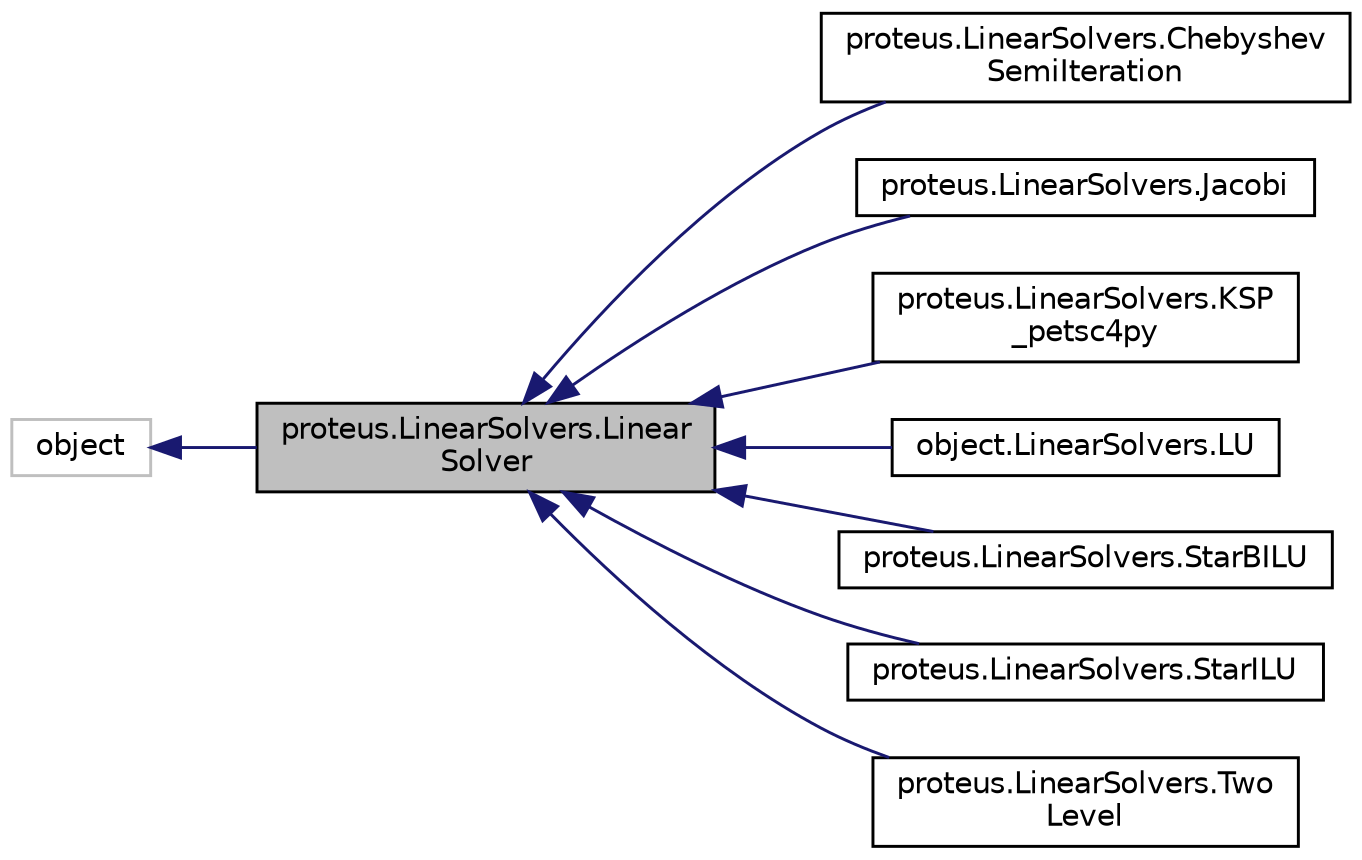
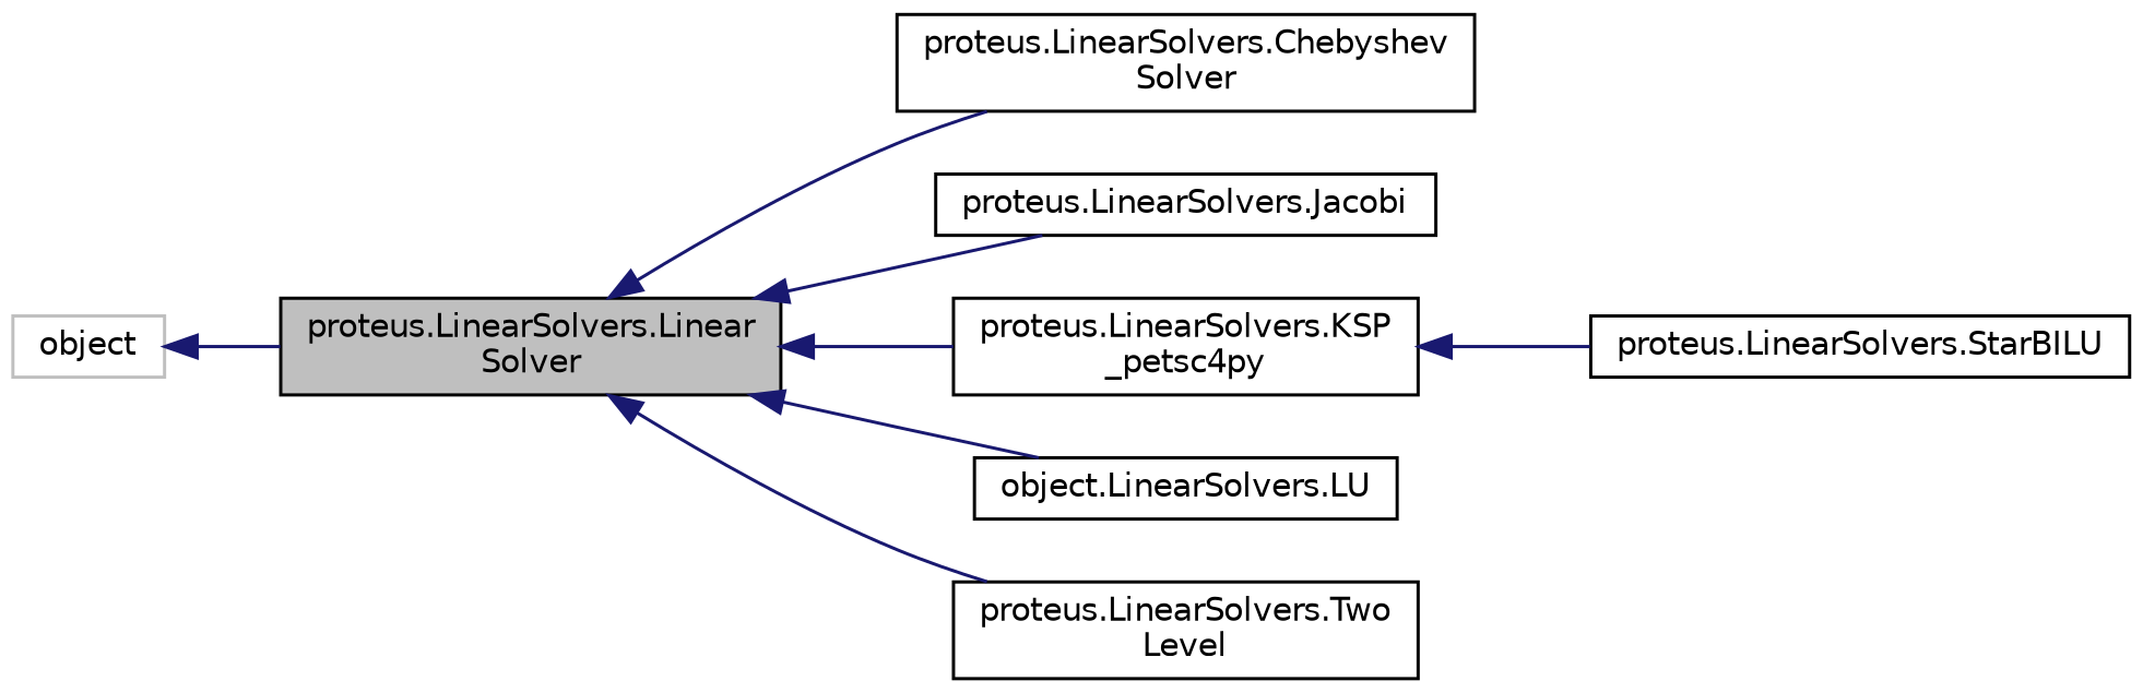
  digraph {
    rankdir=LR
    node [color=black fillcolor=white fontname=Helvetica fontsize=10 shape=record style=filled]
    edge [color=midnightblue dir=back fontname=Helvetica fontsize=10 labelfontname=Helvetica labelfontsize=10 style=solid]
    n1 [fillcolor=grey75 fontcolor=black height=0.2 label="proteus.LinearSolvers.Linear\lSolver" width=0.4]
-   n2 [height=0.2 label="proteus.LinearSolvers.Chebyshev\lSemiIteration" width=0.4]
+   n2 [height=0.2 label="proteus.LinearSolvers.Chebyshev\lSolver" width=0.4]
    n3 [height=0.2 label="proteus.LinearSolvers.Jacobi" width=0.4]
    n4 [height=0.2 label="proteus.LinearSolvers.KSP\l_petsc4py" width=0.4]
    n5 [height=0.2 label="object.LinearSolvers.LU" width=0.4]
    n6 [height=0.2 label="proteus.LinearSolvers.StarBILU" width=0.4]
-   n7 [height=0.2 label="proteus.LinearSolvers.StarILU" width=0.4]
    n8 [height=0.2 label="proteus.LinearSolvers.Two\lLevel" width=0.4]
    n9 [color=grey75 height=0.2 label=object width=0.4]
    n1 -> n2
    n1 -> n3
    n1 -> n4
    n1 -> n5
-   n1 -> n6
-   n1 -> n7
+   n4 -> n6
    n1 -> n8
    n9 -> n1
  }
